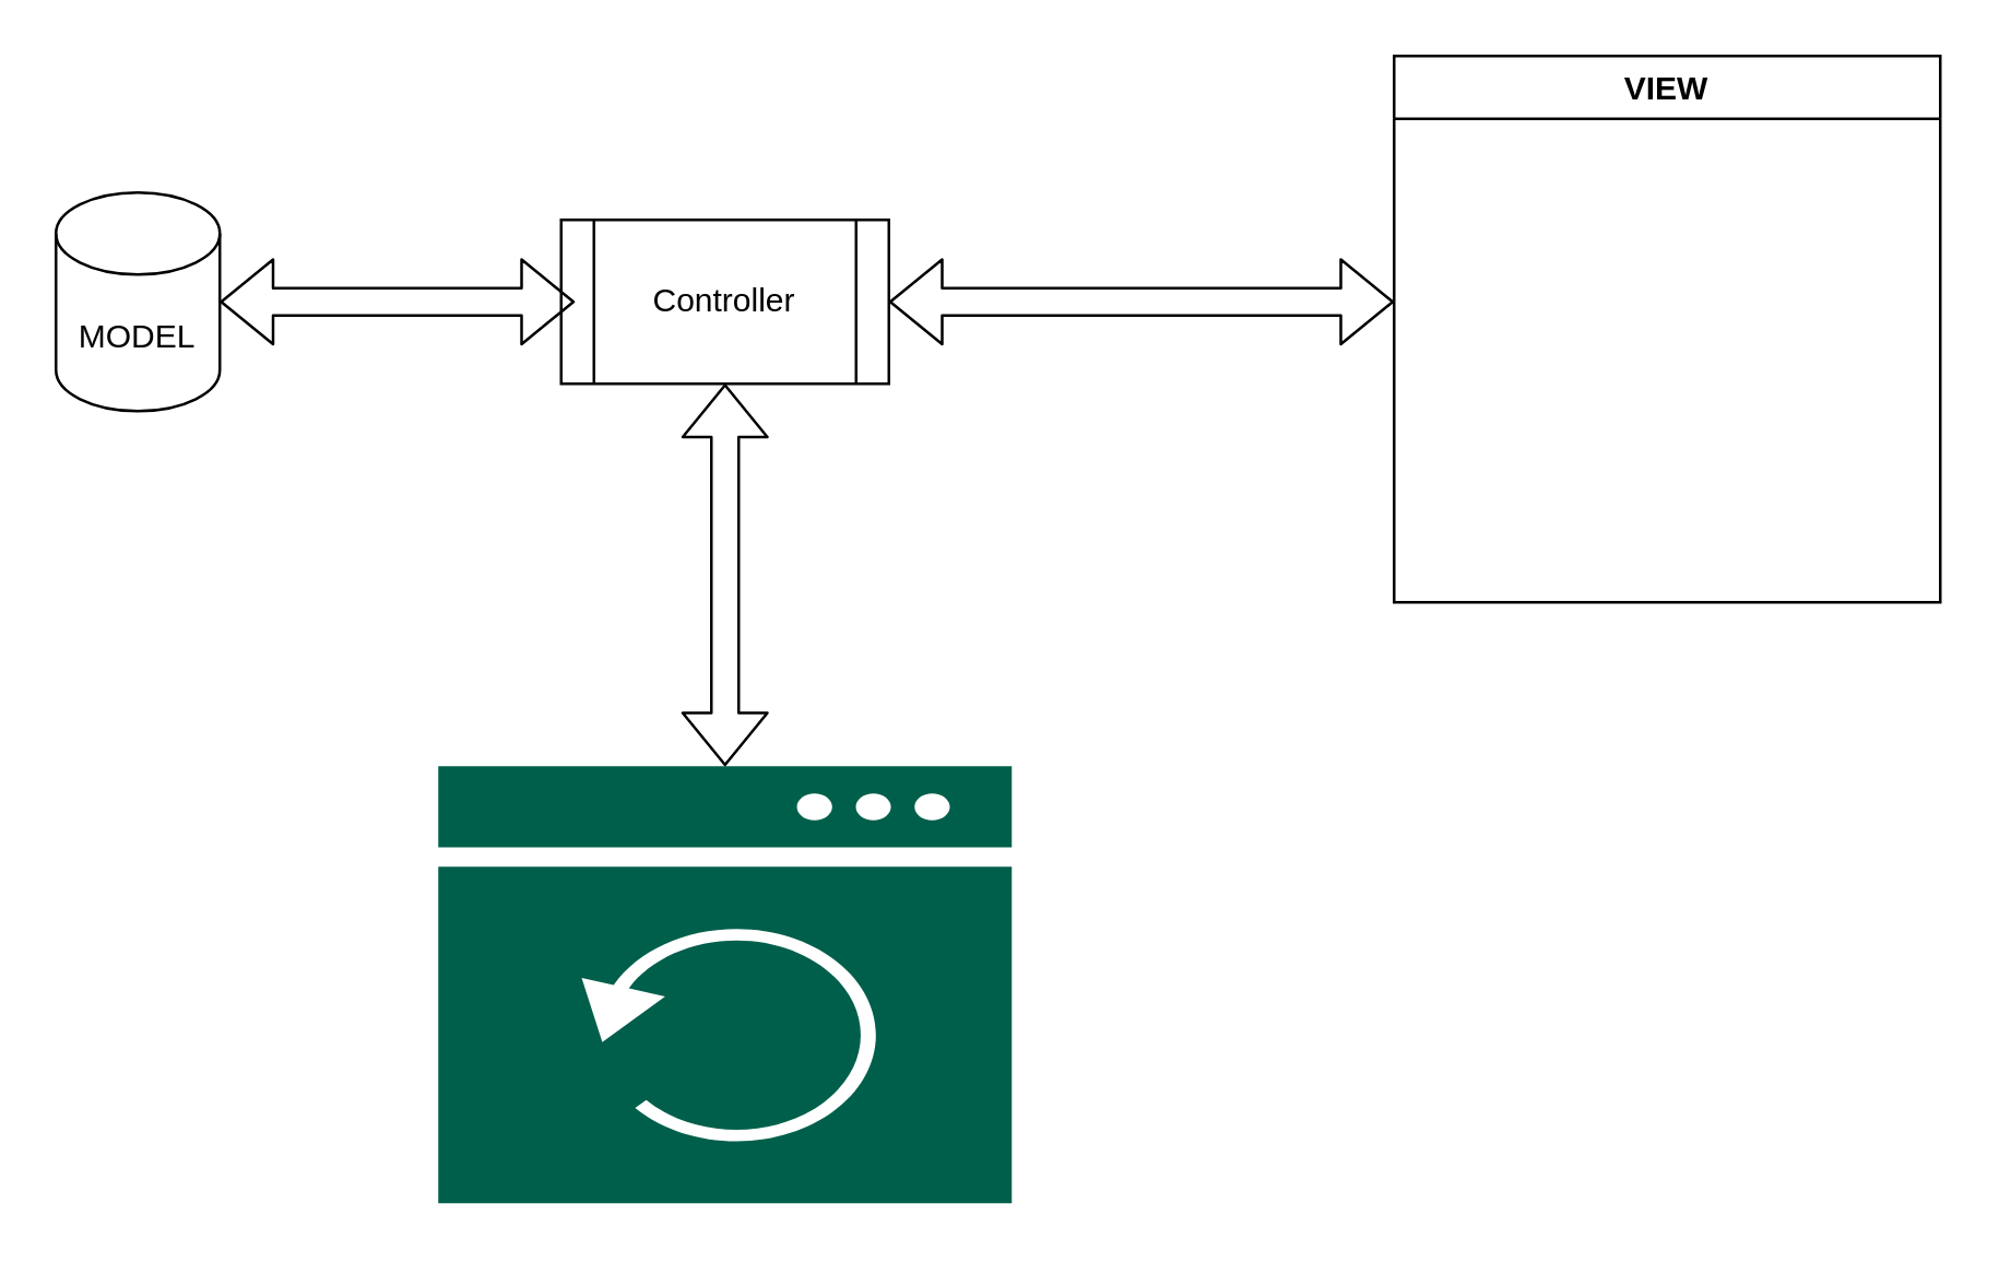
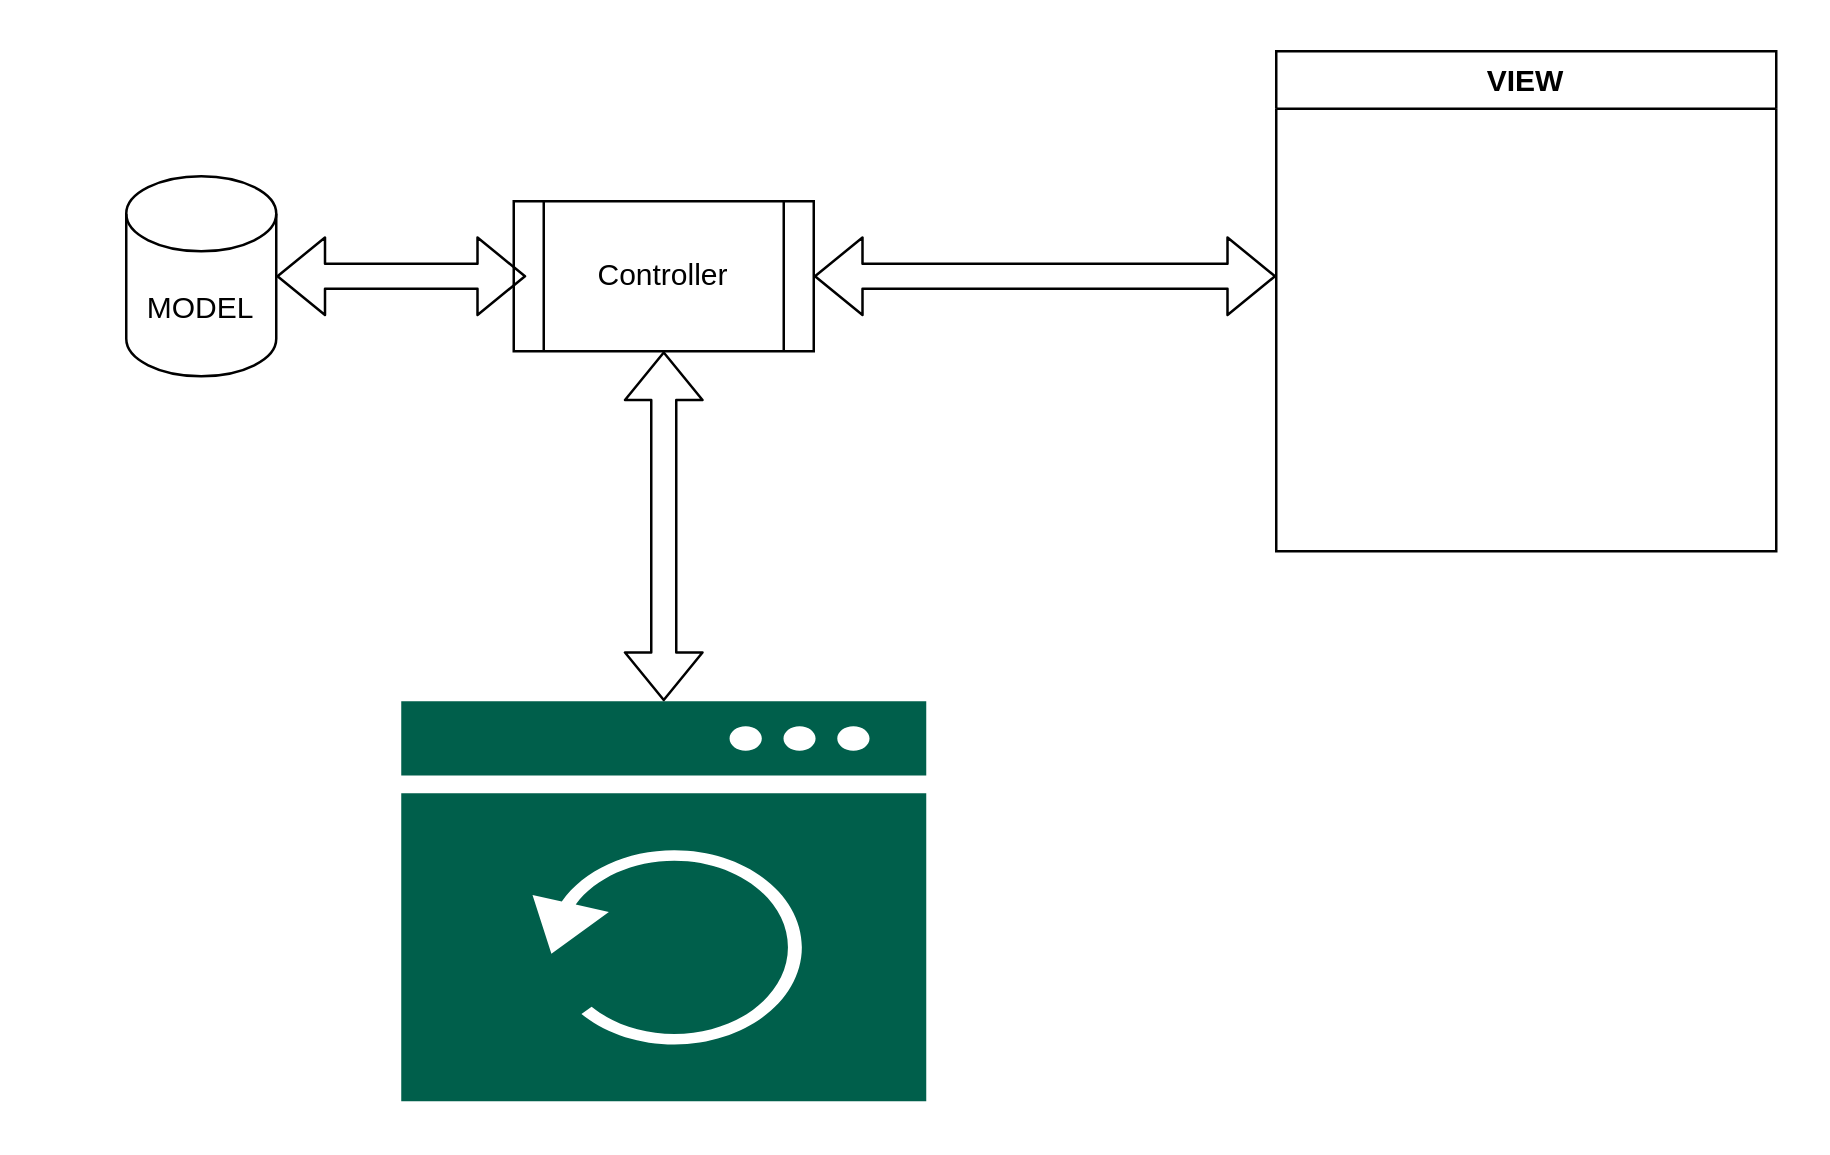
  <mxCell id="0" />
  <mxCell id="1" parent="0" />
- <mxCell id="2" value="MODEL" style="shape=cylinder3;whiteSpace=wrap;html=1;boundedLbl=1;backgroundOutline=1;size=15;" vertex="1" parent="1"><mxGeometry x="20" y="70" width="60" height="80" as="geometry" /></mxCell>
+ <mxCell id="2" value="MODEL" style="shape=cylinder3;whiteSpace=wrap;html=1;boundedLbl=1;backgroundOutline=1;size=15;" vertex="1" parent="1"><mxGeometry x="50" y="70" width="60" height="80" as="geometry" /></mxCell>
  <mxCell id="3" value="VIEW" style="swimlane;" vertex="1" parent="1"><mxGeometry x="510" y="20" width="200" height="200" as="geometry" /></mxCell>
  <mxCell id="4" value="Controller" style="shape=process;whiteSpace=wrap;html=1;backgroundOutline=1;" vertex="1" parent="1"><mxGeometry x="205" y="80" width="120" height="60" as="geometry" /></mxCell>
  <mxCell id="5" value="" style="pointerEvents=1;shadow=0;dashed=0;html=1;strokeColor=none;fillColor=#005F4B;labelPosition=center;verticalLabelPosition=bottom;verticalAlign=top;align=center;outlineConnect=0;shape=mxgraph.veeam2.backup_browser;" vertex="1" parent="1"><mxGeometry x="160" y="280" width="210" height="160" as="geometry" /></mxCell>
  <mxCell id="6" value="" style="shape=flexArrow;endArrow=classic;startArrow=classic;html=1;entryX=0.5;entryY=1;entryDx=0;entryDy=0;" edge="1" parent="1" source="5" target="4"><mxGeometry width="100" height="100" relative="1" as="geometry"><mxPoint x="240" y="270" as="sourcePoint" /><mxPoint x="340" y="170" as="targetPoint" /></mxGeometry></mxCell>
  <mxCell id="7" value="" style="shape=flexArrow;endArrow=classic;startArrow=classic;html=1;exitX=1;exitY=0.5;exitDx=0;exitDy=0;" edge="1" parent="1" source="4"><mxGeometry width="100" height="100" relative="1" as="geometry"><mxPoint x="275" y="290" as="sourcePoint" /><mxPoint x="510" y="110" as="targetPoint" /></mxGeometry></mxCell>
  <mxCell id="8" value="" style="shape=flexArrow;endArrow=classic;startArrow=classic;html=1;entryX=1;entryY=0.5;entryDx=0;entryDy=0;entryPerimeter=0;" edge="1" parent="1" target="2"><mxGeometry width="100" height="100" relative="1" as="geometry"><mxPoint x="210" y="110" as="sourcePoint" /><mxPoint x="285" y="160" as="targetPoint" /></mxGeometry></mxCell>
